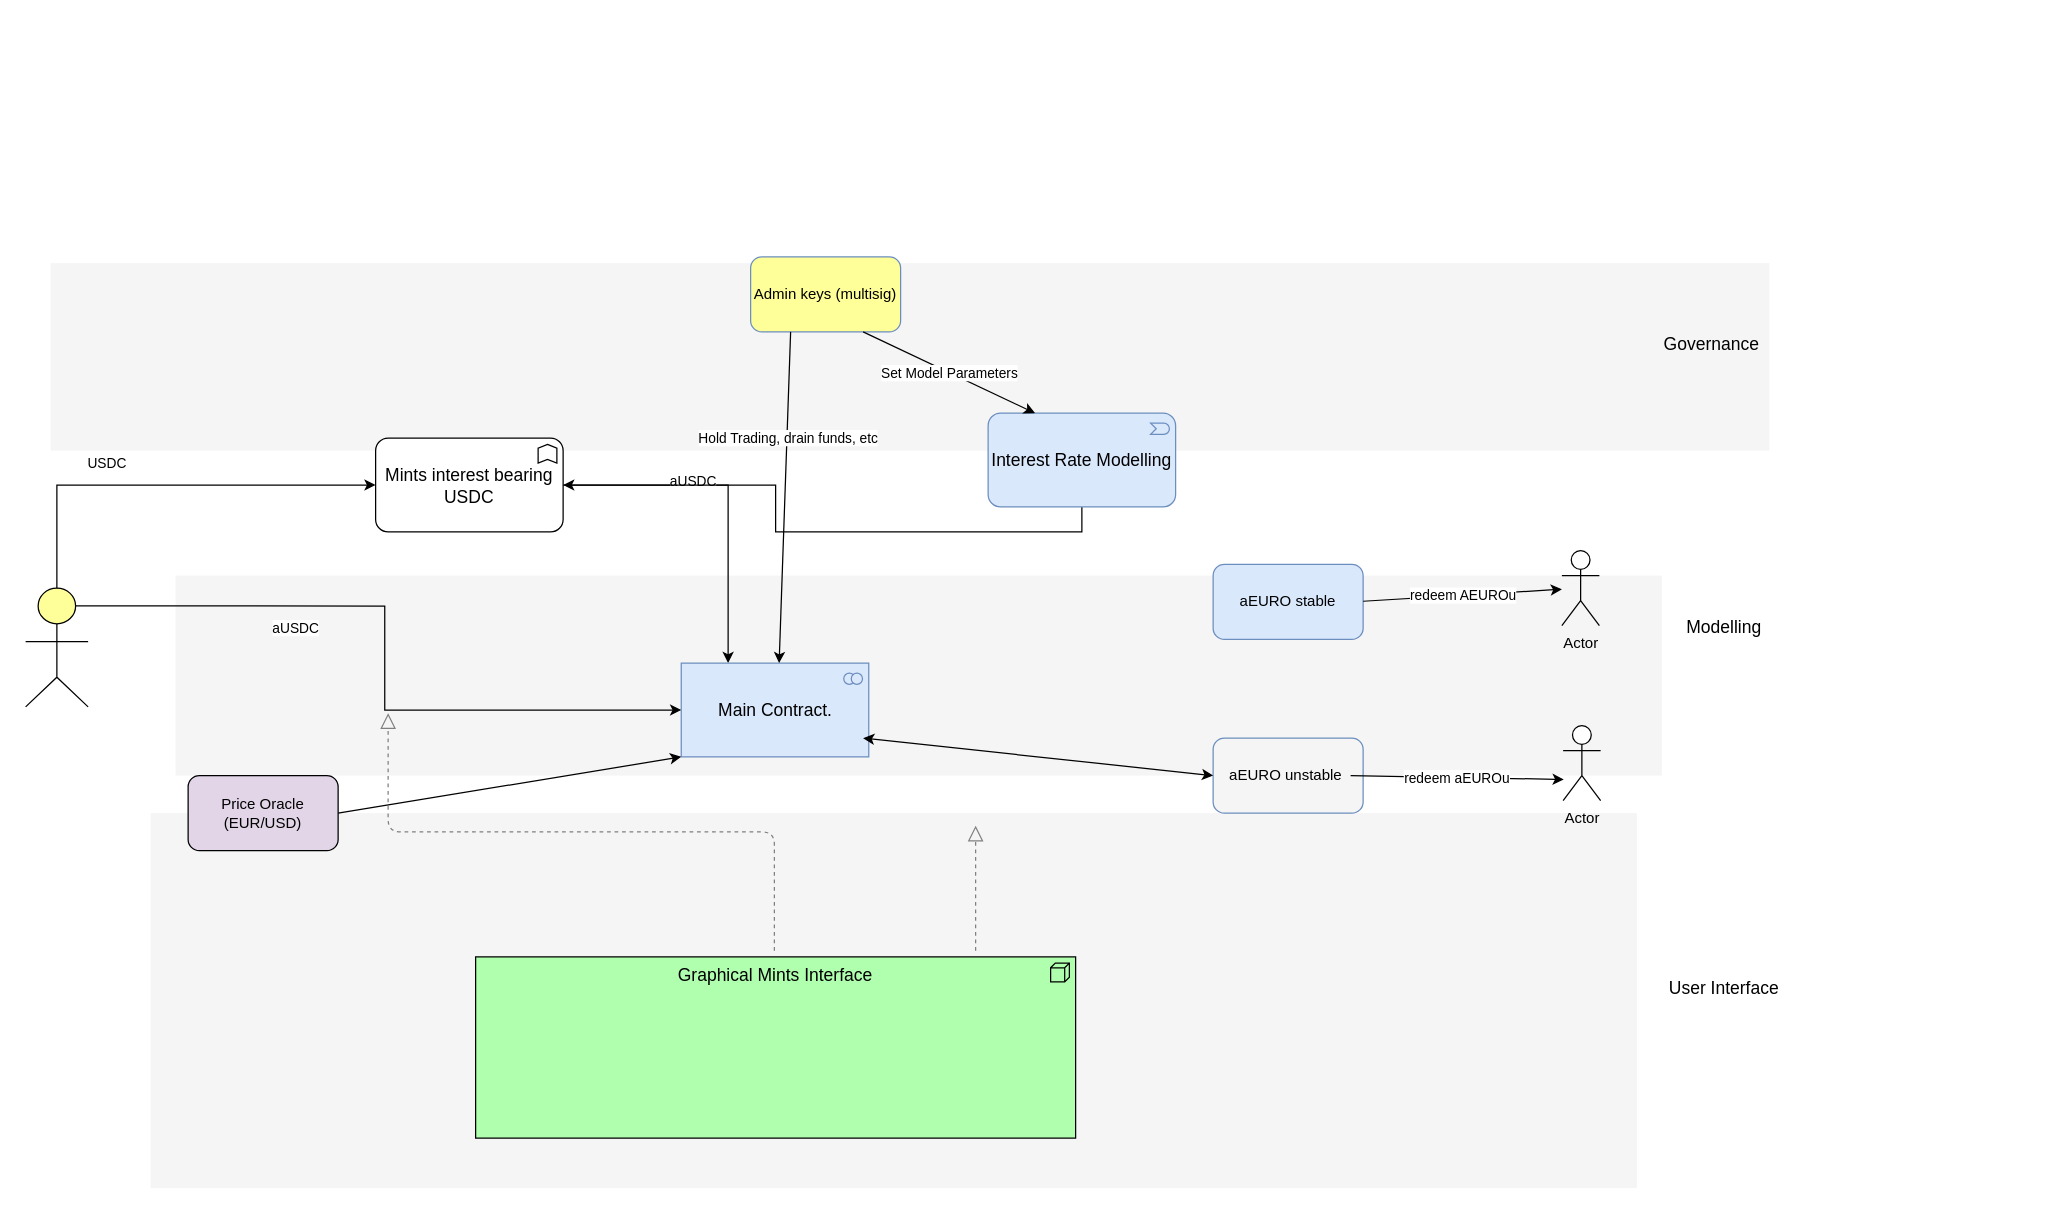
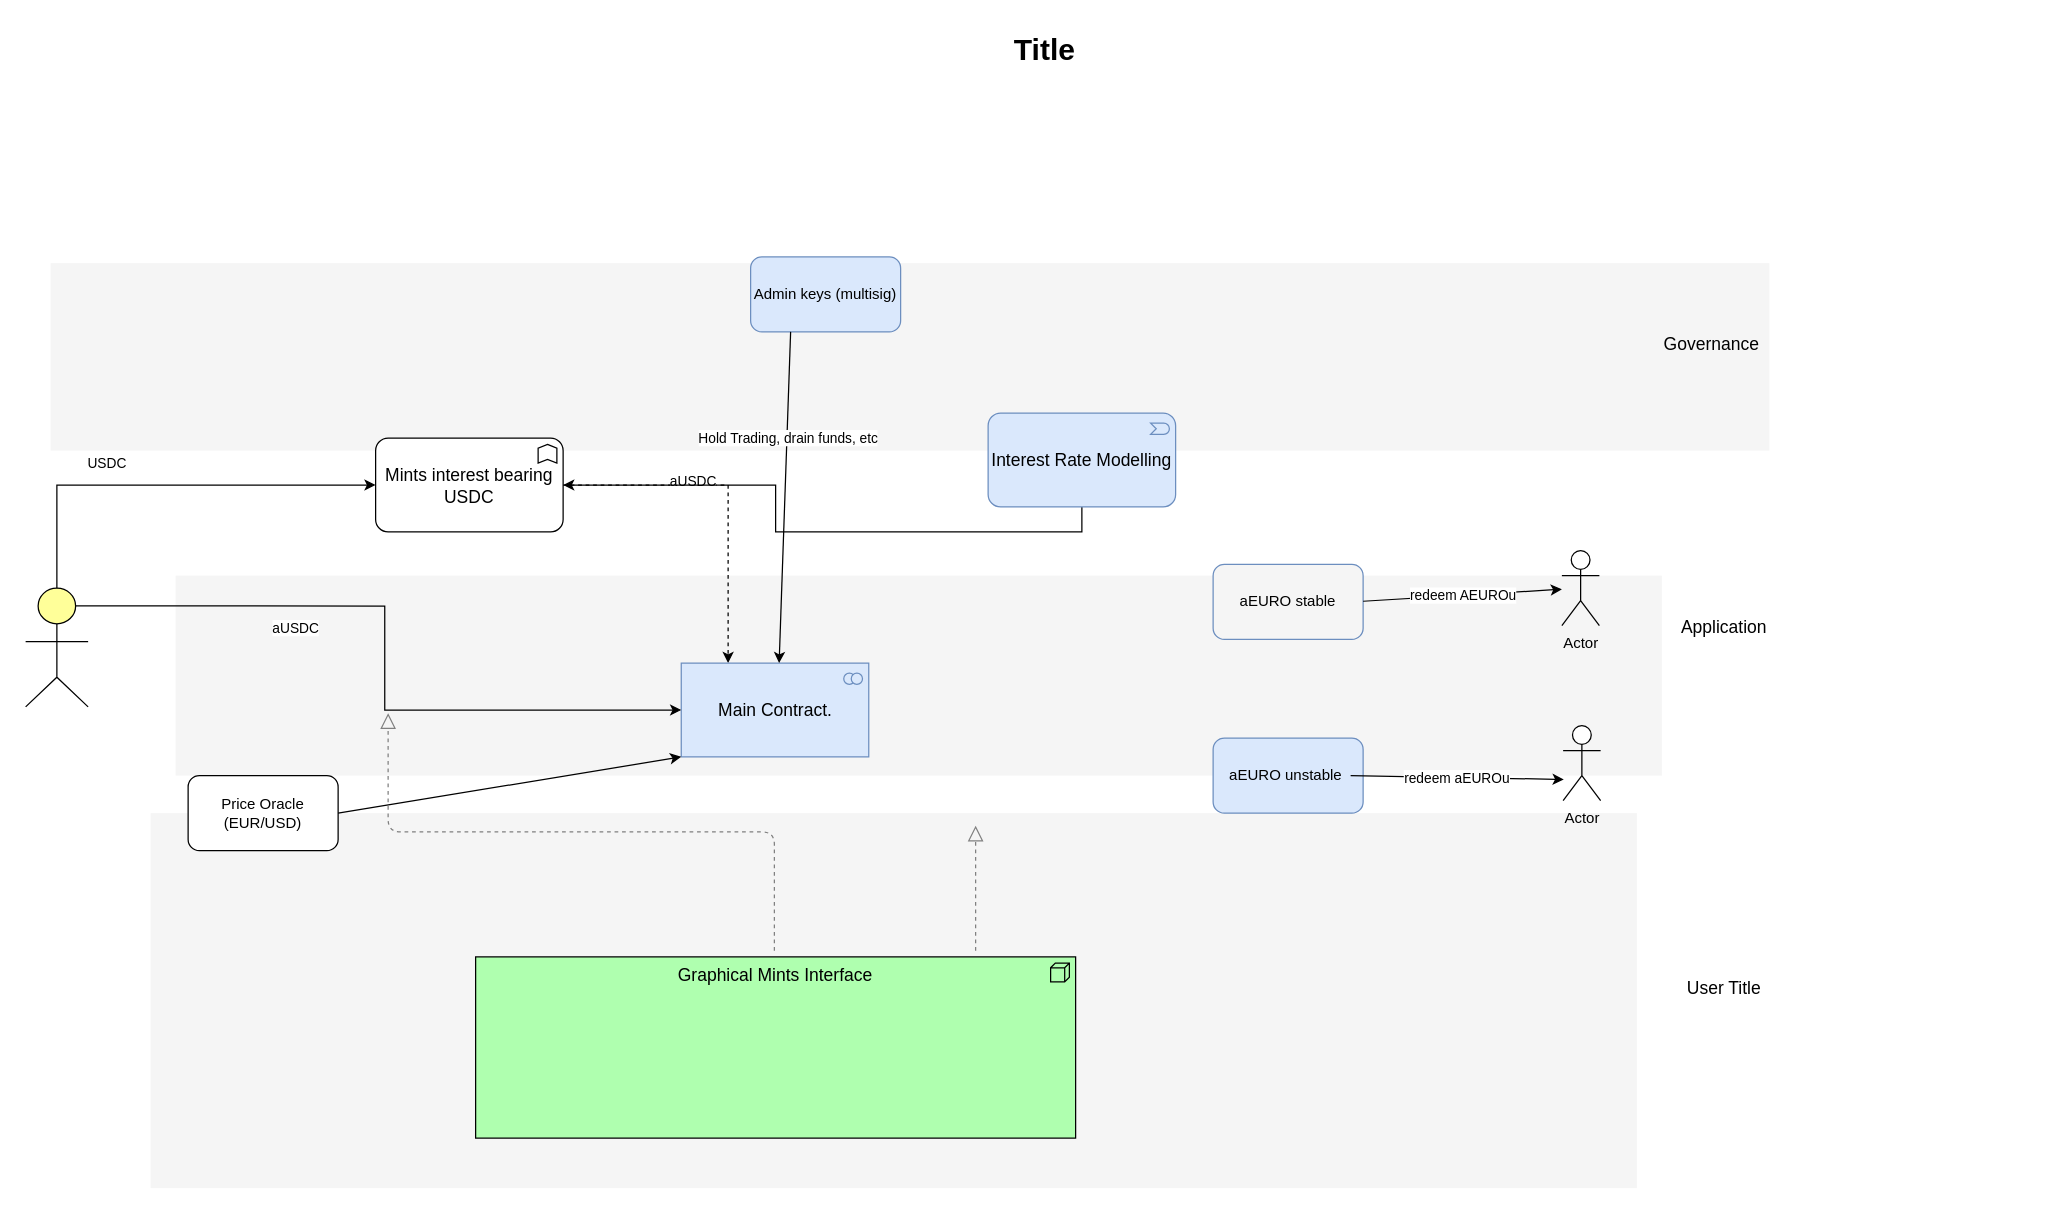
  <mxCell id="0" />
  <mxCell id="1" parent="0" />
  <mxCell id="2" value="" style="whiteSpace=wrap;html=1;strokeColor=none;strokeWidth=1;fillColor=#f5f5f5;fontSize=14;" parent="1" vertex="1"><mxGeometry x="120" y="650" width="1189" height="300" as="geometry" /></mxCell>
  <mxCell id="3" value="" style="whiteSpace=wrap;html=1;strokeColor=none;strokeWidth=1;fillColor=#f5f5f5;fontSize=14;" parent="1" vertex="1"><mxGeometry x="140" y="460" width="1189" height="160" as="geometry" /></mxCell>
  <mxCell id="4" value="" style="whiteSpace=wrap;html=1;strokeColor=none;strokeWidth=1;fillColor=#f5f5f5;fontSize=14;" parent="1" vertex="1"><mxGeometry x="40" y="210" width="1375" height="150" as="geometry" /></mxCell>
  <mxCell id="5" value="Graphical Mints Interface" style="html=1;whiteSpace=wrap;fillColor=#AFFFAF;shape=mxgraph.archimate3.application;appType=node;archiType=square;fontSize=14;verticalAlign=top;" parent="1" vertex="1"><mxGeometry x="380" y="765" width="480" height="145" as="geometry" /></mxCell>
  <mxCell id="6" style="edgeStyle=elbowEdgeStyle;rounded=1;elbow=vertical;html=1;startSize=10;endArrow=block;endFill=0;endSize=10;jettySize=auto;orthogonalLoop=1;strokeColor=#808080;fontSize=14;dashed=1;" parent="1" edge="1"><mxGeometry relative="1" as="geometry"><mxPoint x="619" y="760" as="sourcePoint" /><mxPoint x="310" y="570" as="targetPoint" /></mxGeometry></mxCell>
- <mxCell id="7" style="edgeStyle=orthogonalEdgeStyle;rounded=0;orthogonalLoop=1;jettySize=auto;html=1;exitX=1;exitY=0.5;exitDx=0;exitDy=0;exitPerimeter=0;entryX=0.25;entryY=0;entryDx=0;entryDy=0;entryPerimeter=0;" edge="1" parent="1" source="9" target="10"><mxGeometry relative="1" as="geometry" /></mxCell>
+ <mxCell id="7" style="edgeStyle=orthogonalEdgeStyle;rounded=0;orthogonalLoop=1;jettySize=auto;html=1;exitX=1;exitY=0.5;exitDx=0;exitDy=0;exitPerimeter=0;entryX=0.25;entryY=0;entryDx=0;entryDy=0;entryPerimeter=0;dashed=1;" edge="1" parent="1" source="9" target="10"><mxGeometry relative="1" as="geometry" /></mxCell>
  <mxCell id="8" value="aUSDC" style="edgeLabel;html=1;align=center;verticalAlign=middle;resizable=0;points=[];" vertex="1" connectable="0" parent="7"><mxGeometry x="-0.249" y="4" relative="1" as="geometry"><mxPoint y="1" as="offset" /></mxGeometry></mxCell>
  <mxCell id="9" value="Mints interest bearing USDC" style="html=1;whiteSpace=wrap;shape=mxgraph.archimate3.application;appType=func;archiType=rounded;fontSize=14;" parent="1" vertex="1"><mxGeometry x="300" y="350" width="150" height="75" as="geometry" /></mxCell>
  <mxCell id="10" value="Main Contract." style="html=1;whiteSpace=wrap;fillColor=#dae8fc;shape=mxgraph.archimate3.application;appType=collab;archiType=square;fontSize=14;strokeColor=#6c8ebf;" parent="1" vertex="1"><mxGeometry x="544.5" y="530" width="150" height="75" as="geometry" /></mxCell>
  <mxCell id="11" style="edgeStyle=orthogonalEdgeStyle;rounded=0;orthogonalLoop=1;jettySize=auto;html=1;exitX=0.5;exitY=1;exitDx=0;exitDy=0;exitPerimeter=0;" edge="1" parent="1" source="12" target="9"><mxGeometry relative="1" as="geometry" /></mxCell>
  <mxCell id="12" value="Interest Rate Modelling" style="html=1;whiteSpace=wrap;fillColor=#dae8fc;shape=mxgraph.archimate3.application;appType=event;archiType=rounded;fontSize=14;strokeColor=#6c8ebf;" parent="1" vertex="1"><mxGeometry x="790" y="330" width="150" height="75" as="geometry" /></mxCell>
- <mxCell id="13" value="User Interface" style="text;html=1;strokeColor=none;fillColor=none;align=center;verticalAlign=middle;whiteSpace=wrap;fontSize=14;" parent="1" vertex="1"><mxGeometry x="1259" y="780" width="240" height="20" as="geometry" /></mxCell>
- <mxCell id="14" value="Modelling" style="text;html=1;strokeColor=none;fillColor=none;align=center;verticalAlign=middle;whiteSpace=wrap;fontSize=14;" parent="1" vertex="1"><mxGeometry x="1259" y="491" width="240" height="20" as="geometry" /></mxCell>
+ <mxCell id="13" value="User Title" style="text;html=1;strokeColor=none;fillColor=none;align=center;verticalAlign=middle;whiteSpace=wrap;fontSize=14;" parent="1" vertex="1"><mxGeometry x="1259" y="780" width="240" height="20" as="geometry" /></mxCell>
+ <mxCell id="14" value="Application" style="text;html=1;strokeColor=none;fillColor=none;align=center;verticalAlign=middle;whiteSpace=wrap;fontSize=14;" parent="1" vertex="1"><mxGeometry x="1259" y="491" width="240" height="20" as="geometry" /></mxCell>
  <mxCell id="15" value="Governance" style="text;html=1;strokeColor=none;fillColor=none;align=center;verticalAlign=middle;whiteSpace=wrap;fontSize=14;" parent="1" vertex="1"><mxGeometry x="1249" y="265" width="240" height="20" as="geometry" /></mxCell>
  <mxCell id="16" style="edgeStyle=orthogonalEdgeStyle;rounded=0;orthogonalLoop=1;jettySize=auto;html=1;exitX=0.5;exitY=0;exitDx=0;exitDy=0;exitPerimeter=0;entryX=0;entryY=0.5;entryDx=0;entryDy=0;entryPerimeter=0;" edge="1" parent="1" source="20" target="9"><mxGeometry relative="1" as="geometry" /></mxCell>
  <mxCell id="17" value="USDC" style="edgeLabel;html=1;align=center;verticalAlign=middle;resizable=0;points=[];" vertex="1" connectable="0" parent="16"><mxGeometry x="-0.279" y="18" relative="1" as="geometry"><mxPoint as="offset" /></mxGeometry></mxCell>
  <mxCell id="18" style="edgeStyle=orthogonalEdgeStyle;rounded=0;orthogonalLoop=1;jettySize=auto;html=1;exitX=0.8;exitY=0.15;exitDx=0;exitDy=0;exitPerimeter=0;entryX=0;entryY=0.5;entryDx=0;entryDy=0;entryPerimeter=0;" edge="1" parent="1" source="20" target="10"><mxGeometry relative="1" as="geometry" /></mxCell>
  <mxCell id="19" value="aUSDC" style="edgeLabel;html=1;align=center;verticalAlign=middle;resizable=0;points=[];" vertex="1" connectable="0" parent="18"><mxGeometry x="-0.041" y="-189" relative="1" as="geometry"><mxPoint x="116.7" y="-7" as="offset" /></mxGeometry></mxCell>
  <mxCell id="20" value="" style="html=1;whiteSpace=wrap;fillColor=#ffff99;shape=mxgraph.archimate3.actor;fontSize=14;" parent="1" vertex="1"><mxGeometry x="20" y="470" width="50" height="95" as="geometry" /></mxCell>
- <mxCell id="22" value="aEURO stable" style="rounded=1;whiteSpace=wrap;html=1;fillColor=#dae8fc;strokeColor=#6c8ebf;" vertex="1" parent="1"><mxGeometry x="970" y="451" width="120" height="60" as="geometry" /></mxCell>
- <mxCell id="23" value="aEURO unstable&amp;nbsp;" style="rounded=1;whiteSpace=wrap;html=1;fillColor=#f5f5f5;strokeColor=#6c8ebf;" vertex="1" parent="1"><mxGeometry x="970" y="590" width="120" height="60" as="geometry" /></mxCell>
- <mxCell id="24" value="" style="endArrow=classic;startArrow=classic;html=1;entryX=0;entryY=0.5;entryDx=0;entryDy=0;exitX=0.97;exitY=0.8;exitDx=0;exitDy=0;exitPerimeter=0;" edge="1" parent="1" source="10" target="23"><mxGeometry width="50" height="50" relative="1" as="geometry"><mxPoint x="690" y="580" as="sourcePoint" /><mxPoint x="740" y="530" as="targetPoint" /></mxGeometry></mxCell>
- <mxCell id="25" value="Admin keys (multisig)" style="rounded=1;whiteSpace=wrap;html=1;fillColor=#ffff99;strokeColor=#6c8ebf;" vertex="1" parent="1"><mxGeometry x="600" y="205" width="120" height="60" as="geometry" /></mxCell>
- <mxCell id="26" value="" style="endArrow=classic;html=1;exitX=0.75;exitY=1;exitDx=0;exitDy=0;entryX=0.25;entryY=0;entryDx=0;entryDy=0;entryPerimeter=0;" edge="1" parent="1" source="25" target="12"><mxGeometry relative="1" as="geometry"><mxPoint x="785" y="300" as="sourcePoint" /><mxPoint x="885" y="300" as="targetPoint" /></mxGeometry></mxCell>
- <mxCell id="27" value="Set Model Parameters" style="edgeLabel;resizable=0;html=1;align=center;verticalAlign=middle;" connectable="0" vertex="1" parent="26"><mxGeometry relative="1" as="geometry" /></mxCell>
+ <mxCell id="21" value="Title" style="text;strokeColor=none;fillColor=none;html=1;fontSize=24;fontStyle=1;verticalAlign=middle;align=center;" parent="1" vertex="1"><mxGeometry x="40" y="20" width="1590" height="40" as="geometry" /></mxCell>
+ <mxCell id="22" value="aEURO stable" style="rounded=1;whiteSpace=wrap;html=1;fillColor=#f5f5f5;strokeColor=#6c8ebf;" vertex="1" parent="1"><mxGeometry x="970" y="451" width="120" height="60" as="geometry" /></mxCell>
+ <mxCell id="23" value="aEURO unstable&amp;nbsp;" style="rounded=1;whiteSpace=wrap;html=1;fillColor=#dae8fc;strokeColor=#6c8ebf;" vertex="1" parent="1"><mxGeometry x="970" y="590" width="120" height="60" as="geometry" /></mxCell>
+ <mxCell id="25" value="Admin keys (multisig)" style="rounded=1;whiteSpace=wrap;html=1;fillColor=#dae8fc;strokeColor=#6c8ebf;" vertex="1" parent="1"><mxGeometry x="600" y="205" width="120" height="60" as="geometry" /></mxCell>
  <mxCell id="28" value="" style="endArrow=classic;html=1;exitX=0.25;exitY=1;exitDx=0;exitDy=0;" edge="1" parent="1"><mxGeometry relative="1" as="geometry"><mxPoint x="632" y="265" as="sourcePoint" /><mxPoint x="622.802" y="530" as="targetPoint" /></mxGeometry></mxCell>
  <mxCell id="29" value="Hold Trading, drain funds, etc" style="edgeLabel;resizable=0;html=1;align=center;verticalAlign=middle;" connectable="0" vertex="1" parent="28"><mxGeometry relative="1" as="geometry"><mxPoint x="2.61" y="-47.92" as="offset" /></mxGeometry></mxCell>
  <mxCell id="30" value="Actor" style="shape=umlActor;verticalLabelPosition=bottom;verticalAlign=top;html=1;outlineConnect=0;" vertex="1" parent="1"><mxGeometry x="1249" y="440" width="30" height="60" as="geometry" /></mxCell>
  <mxCell id="31" value="Actor" style="shape=umlActor;verticalLabelPosition=bottom;verticalAlign=top;html=1;outlineConnect=0;" vertex="1" parent="1"><mxGeometry x="1250" y="580" width="30" height="60" as="geometry" /></mxCell>
  <mxCell id="32" value="" style="endArrow=classic;html=1;" edge="1" parent="1" target="30"><mxGeometry relative="1" as="geometry"><mxPoint x="1090" y="480.5" as="sourcePoint" /><mxPoint x="1190" y="480.5" as="targetPoint" /></mxGeometry></mxCell>
  <mxCell id="33" value="redeem AEUROu" style="edgeLabel;resizable=0;html=1;align=center;verticalAlign=middle;" connectable="0" vertex="1" parent="32"><mxGeometry relative="1" as="geometry" /></mxCell>
  <mxCell id="34" style="edgeStyle=elbowEdgeStyle;rounded=1;elbow=vertical;html=1;startSize=10;endArrow=block;endFill=0;endSize=10;jettySize=auto;orthogonalLoop=1;strokeColor=#808080;fontSize=14;dashed=1;" edge="1" parent="1"><mxGeometry relative="1" as="geometry"><mxPoint x="780" y="760" as="sourcePoint" /><mxPoint x="780" y="660" as="targetPoint" /></mxGeometry></mxCell>
  <mxCell id="35" value="" style="endArrow=classic;html=1;entryX=0.934;entryY=1.019;entryDx=0;entryDy=0;entryPerimeter=0;" edge="1" parent="1" target="3"><mxGeometry relative="1" as="geometry"><mxPoint x="1080" y="620" as="sourcePoint" /><mxPoint x="1180" y="620" as="targetPoint" /></mxGeometry></mxCell>
  <mxCell id="36" value="redeem aEUROu" style="edgeLabel;resizable=0;html=1;align=center;verticalAlign=middle;" connectable="0" vertex="1" parent="35"><mxGeometry relative="1" as="geometry" /></mxCell>
- <mxCell id="37" value="Price Oracle (EUR/USD)" style="rounded=1;whiteSpace=wrap;html=1;fillColor=#e1d5e7;" vertex="1" parent="1"><mxGeometry x="150" y="620" width="120" height="60" as="geometry" /></mxCell>
+ <mxCell id="37" value="Price Oracle (EUR/USD)" style="rounded=1;whiteSpace=wrap;html=1;" vertex="1" parent="1"><mxGeometry x="150" y="620" width="120" height="60" as="geometry" /></mxCell>
  <mxCell id="38" value="" style="endArrow=classic;html=1;entryX=0;entryY=1;entryDx=0;entryDy=0;entryPerimeter=0;" edge="1" parent="1" target="10"><mxGeometry width="50" height="50" relative="1" as="geometry"><mxPoint x="270" y="650" as="sourcePoint" /><mxPoint x="320" y="600" as="targetPoint" /></mxGeometry></mxCell>
